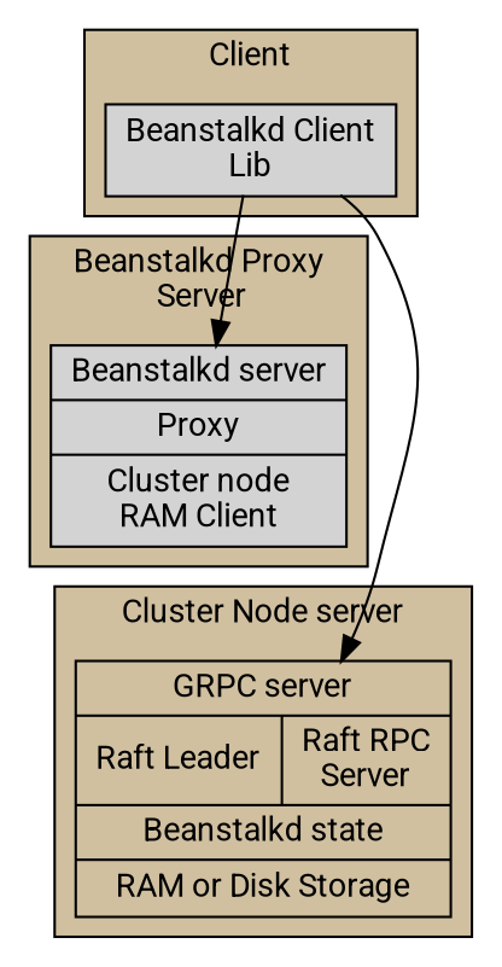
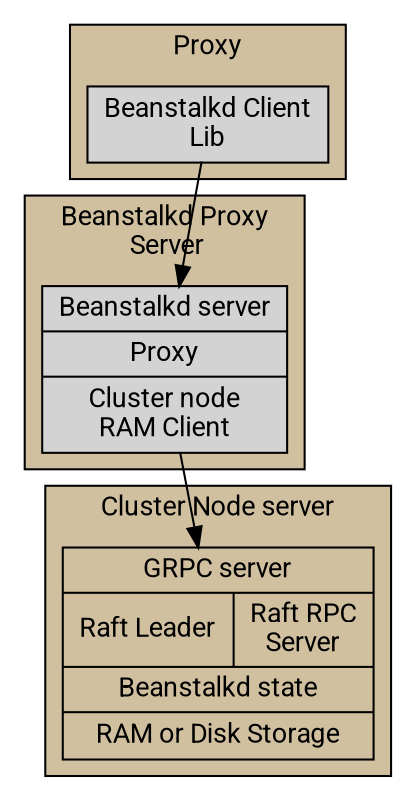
  digraph {
    fontname=Roboto
    node [fontname=Roboto fontsize=13 shape=record style=filled]
    edge [fontname=Roboto]
    n1 [label="{Beanstalkd server|Proxy|Cluster node\nRAM Client}"]
    n2 [label="{Beanstalkd Client\nLib}"]
    n3 [label="{GRPC server|{Raft Leader|<f2>Raft RPC\nServer}|Beanstalkd state|RAM or Disk Storage}" style=""]
    subgraph cluster_1 {
      bgcolor="#D0C0A0"
      fontsize=13
      label="Beanstalkd Proxy\n Server"
      style=filled
      n1
    }
    subgraph cluster_2 {
      bgcolor="#D0C0A0"
      fontsize=13
-     label=Client
+     label=Proxy
      style=filled
      n2
    }
    subgraph cluster_3 {
      bgcolor="#D0C0A0"
      fontsize=13
      label="Cluster Node server"
      style=filled
      n3
    }
-   n2 -> n3
+   n1 -> n3
    n2 -> n1
  }
